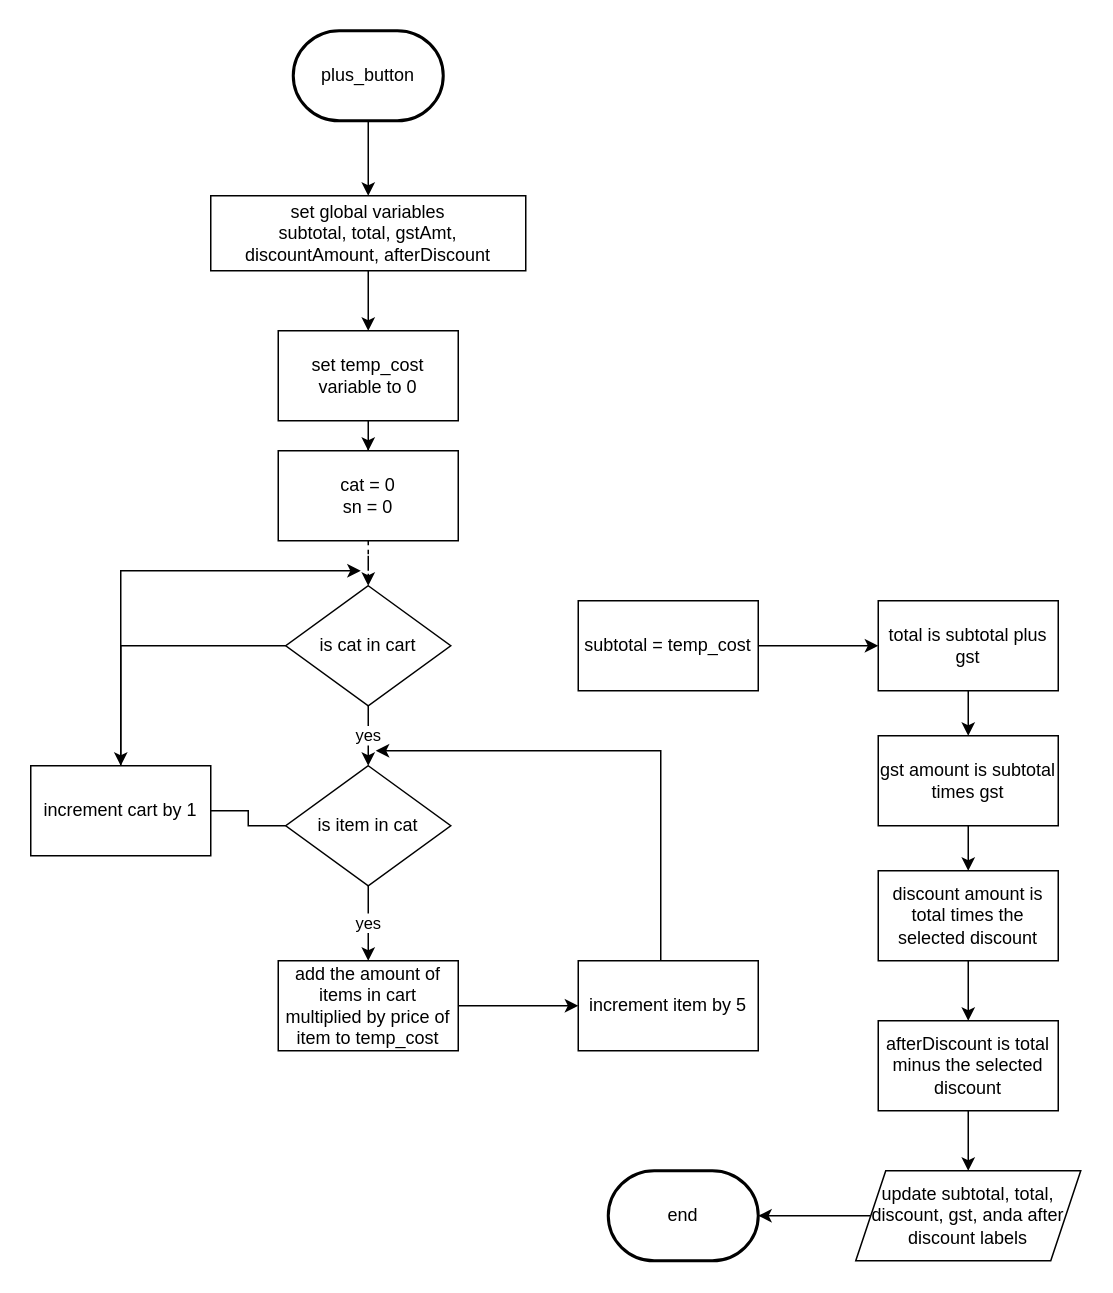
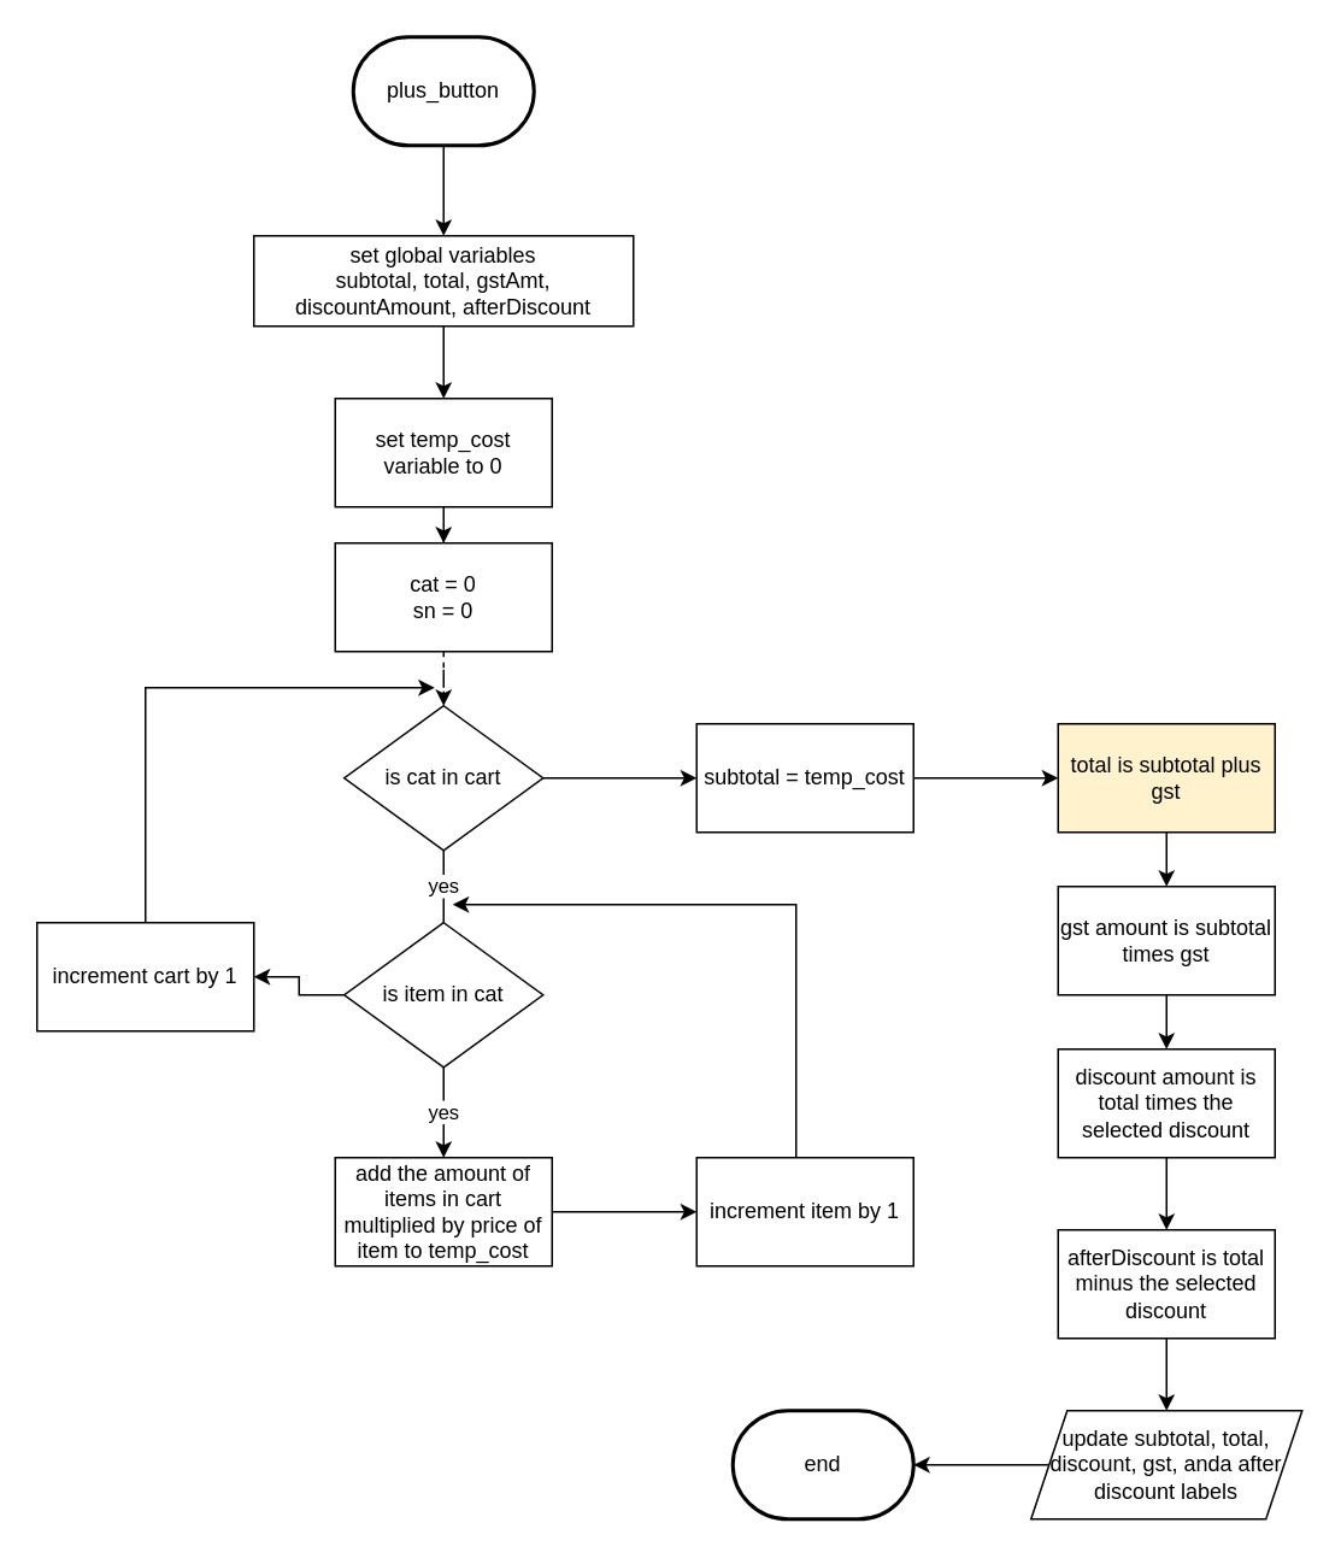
  <mxCell id="0" />
  <mxCell id="1" parent="0" />
  <mxCell id="2" value="" style="edgeStyle=orthogonalEdgeStyle;rounded=0;orthogonalLoop=1;jettySize=auto;html=1;" edge="1" parent="1" source="3" target="8"><mxGeometry relative="1" as="geometry" /></mxCell>
  <mxCell id="3" value="&lt;div&gt;set global variables&lt;/div&gt;&lt;div&gt;subtotal, total, gstAmt, discountAmount, afterDiscount&lt;br&gt;&lt;/div&gt;" style="rounded=0;whiteSpace=wrap;html=1;" vertex="1" parent="1"><mxGeometry x="140" y="130" width="210" height="50" as="geometry" /></mxCell>
  <mxCell id="4" style="edgeStyle=orthogonalEdgeStyle;rounded=0;orthogonalLoop=1;jettySize=auto;html=1;entryX=0.5;entryY=0;entryDx=0;entryDy=0;exitX=0.5;exitY=1;exitDx=0;exitDy=0;exitPerimeter=0;" edge="1" parent="1" source="5" target="3"><mxGeometry relative="1" as="geometry"><mxPoint x="245" y="90" as="sourcePoint" /></mxGeometry></mxCell>
  <mxCell id="5" value="plus_button" style="strokeWidth=2;html=1;shape=mxgraph.flowchart.terminator;whiteSpace=wrap;" vertex="1" parent="1"><mxGeometry x="195" y="20" width="100" height="60" as="geometry" /></mxCell>
  <mxCell id="6" value="end" style="strokeWidth=2;html=1;shape=mxgraph.flowchart.terminator;whiteSpace=wrap;" vertex="1" parent="1"><mxGeometry x="405" y="780" width="100" height="60" as="geometry" /></mxCell>
  <mxCell id="7" value="" style="edgeStyle=orthogonalEdgeStyle;rounded=0;orthogonalLoop=1;jettySize=auto;html=1;" edge="1" parent="1" source="8" target="10"><mxGeometry relative="1" as="geometry" /></mxCell>
  <mxCell id="8" value="set temp_cost variable to 0" style="whiteSpace=wrap;html=1;rounded=0;" vertex="1" parent="1"><mxGeometry x="185" y="220" width="120" height="60" as="geometry" /></mxCell>
  <mxCell id="9" value="" style="edgeStyle=orthogonalEdgeStyle;rounded=0;orthogonalLoop=1;jettySize=auto;html=1;dashed=1;" edge="1" parent="1" source="10" target="13"><mxGeometry relative="1" as="geometry" /></mxCell>
  <mxCell id="10" value="&lt;div&gt;cat = 0&lt;/div&gt;&lt;div&gt;sn = 0&lt;br&gt;&lt;/div&gt;" style="whiteSpace=wrap;html=1;rounded=0;" vertex="1" parent="1"><mxGeometry x="185" y="300" width="120" height="60" as="geometry" /></mxCell>
- <mxCell id="11" value="yes" style="edgeStyle=orthogonalEdgeStyle;rounded=0;orthogonalLoop=1;jettySize=auto;html=1;" edge="1" parent="1" source="13" target="16"><mxGeometry relative="1" as="geometry" /></mxCell>
- <mxCell id="12" value="" style="edgeStyle=orthogonalEdgeStyle;rounded=0;orthogonalLoop=1;jettySize=auto;html=1;" edge="1" parent="1" source="13" target="22"><mxGeometry relative="1" as="geometry" /></mxCell>
+ <mxCell id="11" value="yes" style="edgeStyle=orthogonalEdgeStyle;rounded=0;orthogonalLoop=1;jettySize=auto;html=1;endArrow=none;" edge="1" parent="1" source="13" target="16"><mxGeometry relative="1" as="geometry" /></mxCell>
+ <mxCell id="12" value="" style="edgeStyle=orthogonalEdgeStyle;rounded=0;orthogonalLoop=1;jettySize=auto;html=1;" edge="1" parent="1" source="13" target="24"><mxGeometry relative="1" as="geometry" /></mxCell>
  <mxCell id="13" value="is cat in cart" style="rhombus;whiteSpace=wrap;html=1;rounded=0;" vertex="1" parent="1"><mxGeometry x="190" y="390" width="110" height="80" as="geometry" /></mxCell>
  <mxCell id="14" value="yes" style="edgeStyle=orthogonalEdgeStyle;rounded=0;orthogonalLoop=1;jettySize=auto;html=1;" edge="1" parent="1" source="16" target="18"><mxGeometry relative="1" as="geometry" /></mxCell>
- <mxCell id="15" value="" style="edgeStyle=orthogonalEdgeStyle;rounded=0;orthogonalLoop=1;jettySize=auto;html=1;endArrow=none;" edge="1" parent="1" source="16" target="22"><mxGeometry relative="1" as="geometry" /></mxCell>
+ <mxCell id="15" value="" style="edgeStyle=orthogonalEdgeStyle;rounded=0;orthogonalLoop=1;jettySize=auto;html=1;" edge="1" parent="1" source="16" target="22"><mxGeometry relative="1" as="geometry" /></mxCell>
  <mxCell id="16" value="is item in cat" style="rhombus;whiteSpace=wrap;html=1;rounded=0;" vertex="1" parent="1"><mxGeometry x="190" y="510" width="110" height="80" as="geometry" /></mxCell>
  <mxCell id="17" value="" style="edgeStyle=orthogonalEdgeStyle;rounded=0;orthogonalLoop=1;jettySize=auto;html=1;" edge="1" parent="1" source="18" target="20"><mxGeometry relative="1" as="geometry" /></mxCell>
  <mxCell id="18" value="add the amount of items in cart multiplied by price of item to temp_cost" style="whiteSpace=wrap;html=1;rounded=0;" vertex="1" parent="1"><mxGeometry x="185" y="640" width="120" height="60" as="geometry" /></mxCell>
  <mxCell id="19" style="edgeStyle=orthogonalEdgeStyle;rounded=0;orthogonalLoop=1;jettySize=auto;html=1;" edge="1" parent="1" source="20"><mxGeometry relative="1" as="geometry"><mxPoint x="250" y="500" as="targetPoint" /><Array as="points"><mxPoint x="440" y="500" /></Array></mxGeometry></mxCell>
- <mxCell id="20" value="increment item by 5" style="whiteSpace=wrap;html=1;rounded=0;" vertex="1" parent="1"><mxGeometry x="385" y="640" width="120" height="60" as="geometry" /></mxCell>
+ <mxCell id="20" value="increment item by 1" style="whiteSpace=wrap;html=1;rounded=0;" vertex="1" parent="1"><mxGeometry x="385" y="640" width="120" height="60" as="geometry" /></mxCell>
  <mxCell id="21" style="edgeStyle=orthogonalEdgeStyle;rounded=0;orthogonalLoop=1;jettySize=auto;html=1;" edge="1" parent="1" source="22"><mxGeometry relative="1" as="geometry"><mxPoint x="240" y="380" as="targetPoint" /><Array as="points"><mxPoint x="80" y="380" /></Array></mxGeometry></mxCell>
  <mxCell id="22" value="increment cart by 1" style="whiteSpace=wrap;html=1;rounded=0;" vertex="1" parent="1"><mxGeometry x="20" y="510" width="120" height="60" as="geometry" /></mxCell>
  <mxCell id="23" value="" style="edgeStyle=orthogonalEdgeStyle;rounded=0;orthogonalLoop=1;jettySize=auto;html=1;" edge="1" parent="1" source="24" target="26"><mxGeometry relative="1" as="geometry" /></mxCell>
  <mxCell id="24" value="subtotal = temp_cost" style="whiteSpace=wrap;html=1;rounded=0;" vertex="1" parent="1"><mxGeometry x="385" y="400" width="120" height="60" as="geometry" /></mxCell>
  <mxCell id="25" value="" style="edgeStyle=orthogonalEdgeStyle;rounded=0;orthogonalLoop=1;jettySize=auto;html=1;" edge="1" parent="1" source="26" target="28"><mxGeometry relative="1" as="geometry" /></mxCell>
- <mxCell id="26" value="total is subtotal plus gst" style="whiteSpace=wrap;html=1;rounded=0;" vertex="1" parent="1"><mxGeometry x="585" y="400" width="120" height="60" as="geometry" /></mxCell>
+ <mxCell id="26" value="total is subtotal plus gst" style="whiteSpace=wrap;html=1;rounded=0;fillColor=#fff2cc;" vertex="1" parent="1"><mxGeometry x="585" y="400" width="120" height="60" as="geometry" /></mxCell>
  <mxCell id="27" value="" style="edgeStyle=orthogonalEdgeStyle;rounded=0;orthogonalLoop=1;jettySize=auto;html=1;" edge="1" parent="1" source="28" target="30"><mxGeometry relative="1" as="geometry" /></mxCell>
  <mxCell id="28" value="gst amount is subtotal times gst" style="whiteSpace=wrap;html=1;rounded=0;" vertex="1" parent="1"><mxGeometry x="585" y="490" width="120" height="60" as="geometry" /></mxCell>
  <mxCell id="29" value="" style="edgeStyle=orthogonalEdgeStyle;rounded=0;orthogonalLoop=1;jettySize=auto;html=1;" edge="1" parent="1" source="30" target="32"><mxGeometry relative="1" as="geometry" /></mxCell>
  <mxCell id="30" value="discount amount is total times the selected discount" style="whiteSpace=wrap;html=1;rounded=0;" vertex="1" parent="1"><mxGeometry x="585" y="580" width="120" height="60" as="geometry" /></mxCell>
  <mxCell id="31" value="" style="edgeStyle=orthogonalEdgeStyle;rounded=0;orthogonalLoop=1;jettySize=auto;html=1;" edge="1" parent="1" source="32" target="34"><mxGeometry relative="1" as="geometry" /></mxCell>
  <mxCell id="32" value="afterDiscount is total minus the selected discount" style="whiteSpace=wrap;html=1;rounded=0;" vertex="1" parent="1"><mxGeometry x="585" y="680" width="120" height="60" as="geometry" /></mxCell>
  <mxCell id="33" value="" style="edgeStyle=orthogonalEdgeStyle;rounded=0;orthogonalLoop=1;jettySize=auto;html=1;" edge="1" parent="1" source="34" target="6"><mxGeometry relative="1" as="geometry" /></mxCell>
  <mxCell id="34" value="update subtotal, total, discount, gst, anda after discount labels" style="shape=parallelogram;perimeter=parallelogramPerimeter;whiteSpace=wrap;html=1;fixedSize=1;rounded=0;" vertex="1" parent="1"><mxGeometry x="570" y="780" width="150" height="60" as="geometry" /></mxCell>
